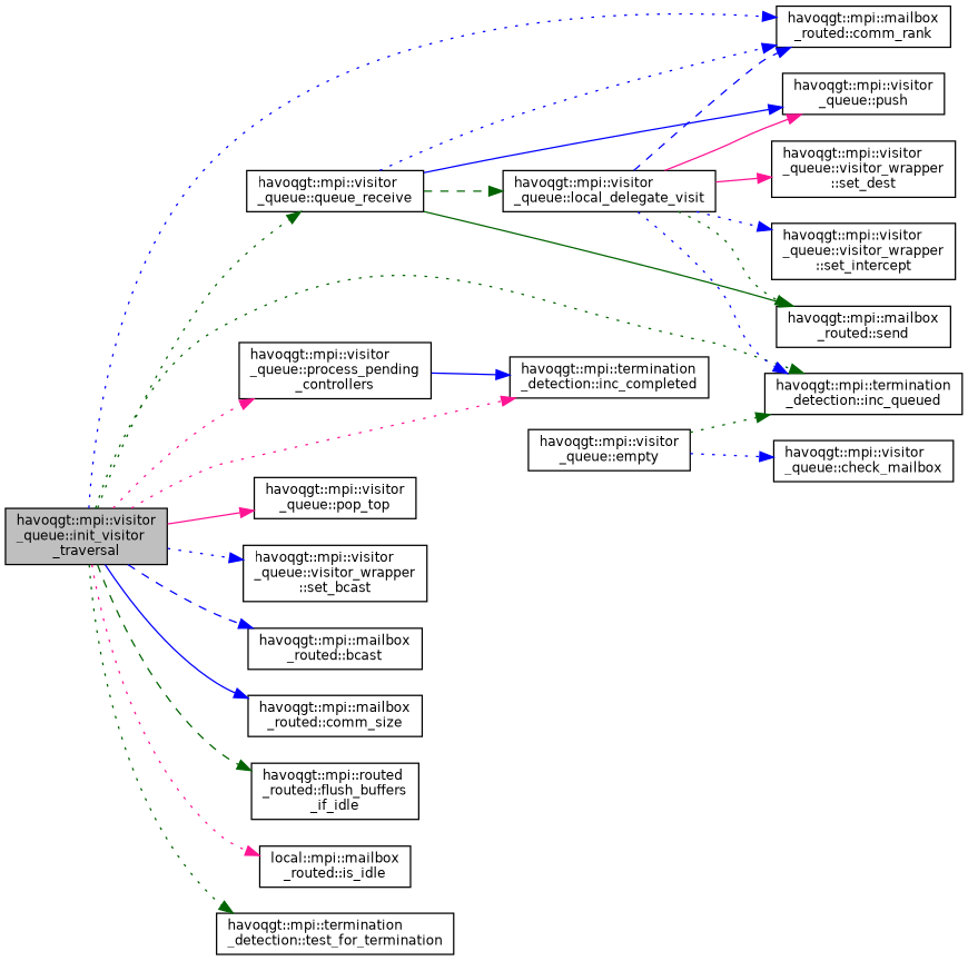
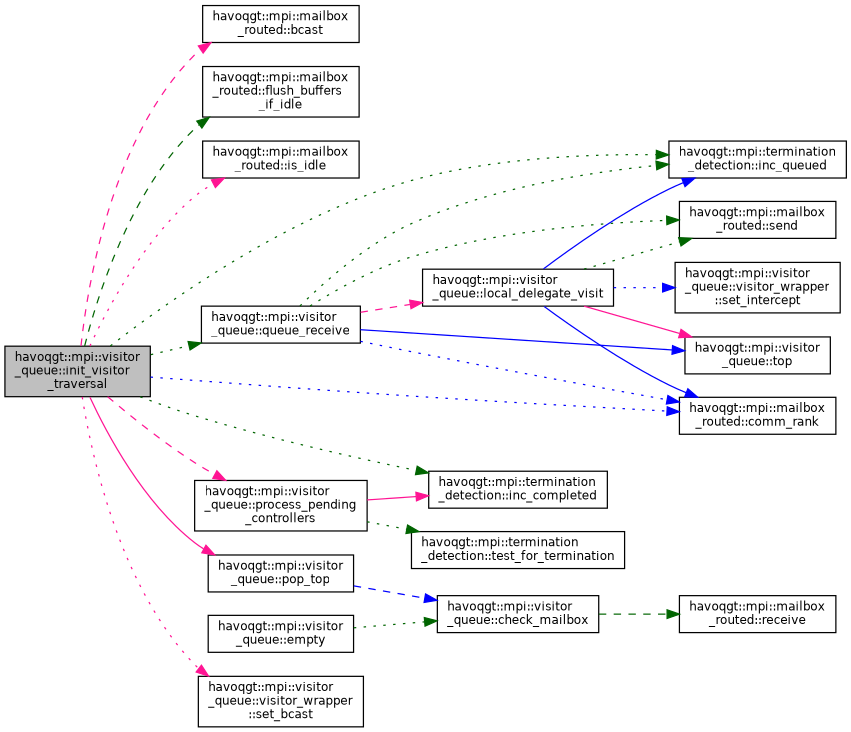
  digraph {
    rankdir=LR
    node [color=black fillcolor=white fontname=Helvetica fontsize=10 shape=record style=filled]
    edge [color=blue fontname=Helvetica fontsize=10 labelfontname=Helvetica labelfontsize=10 style=dotted]
    n1 [fillcolor=grey75 fontcolor=black height=0.2 label="havoqgt::mpi::visitor\l_queue::init_visitor\l_traversal" width=0.4]
    n2 [height=0.2 label="havoqgt::mpi::mailbox\l_routed::comm_rank" width=0.4]
    n3 [height=0.2 label="havoqgt::mpi::visitor\l_queue::queue_receive" width=0.4]
    n4 [height=0.2 label="havoqgt::mpi::termination\l_detection::inc_queued" width=0.4]
    n5 [height=0.2 label="havoqgt::mpi::visitor\l_queue::process_pending\l_controllers" width=0.4]
    n6 [height=0.2 label="havoqgt::mpi::termination\l_detection::inc_completed" width=0.4]
    n7 [height=0.2 label="havoqgt::mpi::visitor\l_queue::pop_top" width=0.4]
    n8 [height=0.2 label="havoqgt::mpi::visitor\l_queue::visitor_wrapper\l::set_bcast" width=0.4]
    n9 [height=0.2 label="havoqgt::mpi::mailbox\l_routed::bcast" width=0.4]
-   n10 [height=0.2 label="havoqgt::mpi::mailbox\l_routed::comm_size" width=0.4]
-   n11 [height=0.2 label="havoqgt::mpi::routed\l_routed::flush_buffers\l_if_idle" width=0.4]
-   n12 [height=0.2 label="local::mpi::mailbox\l_routed::is_idle" width=0.4]
+   n11 [height=0.2 label="havoqgt::mpi::mailbox\l_routed::flush_buffers\l_if_idle" width=0.4]
+   n12 [height=0.2 label="havoqgt::mpi::mailbox\l_routed::is_idle" width=0.4]
    n13 [height=0.2 label="havoqgt::mpi::termination\l_detection::test_for_termination" width=0.4]
    n14 [height=0.2 label="havoqgt::mpi::visitor\l_queue::local_delegate_visit" width=0.4]
-   n15 [height=0.2 label="havoqgt::mpi::visitor\l_queue::push" width=0.4]
+   n15 [height=0.2 label="havoqgt::mpi::visitor\l_queue::top" width=0.4]
    n16 [height=0.2 label="havoqgt::mpi::mailbox\l_routed::send" width=0.4]
    n17 [height=0.2 label="havoqgt::mpi::visitor\l_queue::empty" width=0.4]
    n18 [height=0.2 label="havoqgt::mpi::visitor\l_queue::check_mailbox" width=0.4]
    n19 [height=0.2 label="havoqgt::mpi::visitor\l_queue::visitor_wrapper\l::set_intercept" width=0.4]
-   n20 [height=0.2 label="havoqgt::mpi::visitor\l_queue::visitor_wrapper\l::set_dest" width=0.4]
+   n21 [height=0.2 label="havoqgt::mpi::mailbox\l_routed::receive" width=0.4]
    n1 -> n2
    n1 -> n3 [color=darkgreen]
    n1 -> n4 [color=darkgreen]
-   n1 -> n5 [color=deeppink]
-   n1 -> n6 [color=deeppink]
+   n1 -> n5 [color=deeppink style=dashed]
+   n1 -> n6 [color=darkgreen]
    n1 -> n7 [color=deeppink style=solid]
-   n1 -> n8
-   n1 -> n9 [style=dashed]
-   n1 -> n10 [style=solid]
+   n1 -> n8 [color=deeppink]
+   n1 -> n9 [color=deeppink style=dashed]
    n1 -> n11 [color=darkgreen style=dashed]
    n1 -> n12 [color=deeppink]
-   n1 -> n13 [color=darkgreen]
+   n5 -> n13 [color=darkgreen]
    n3 -> n2
-   n17 -> n4 [color=darkgreen]
-   n3 -> n14 [color=darkgreen style=dashed]
+   n3 -> n4 [color=darkgreen]
+   n3 -> n14 [color=deeppink style=dashed]
    n3 -> n15 [style=solid]
-   n3 -> n16 [color=darkgreen style=solid]
-   n5 -> n6 [style=solid]
-   n14 -> n2 [style=dashed]
-   n14 -> n4
+   n3 -> n16 [color=darkgreen]
+   n5 -> n6 [color=deeppink style=solid]
+   n7 -> n18 [style=dashed]
+   n14 -> n2 [style=solid]
+   n14 -> n4 [style=solid]
    n14 -> n15 [color=deeppink style=solid]
    n14 -> n16 [color=darkgreen]
    n14 -> n19
-   n14 -> n20 [color=deeppink style=solid]
-   n17 -> n18
+   n17 -> n18 [color=darkgreen]
+   n18 -> n21 [color=darkgreen style=dashed]
  }
